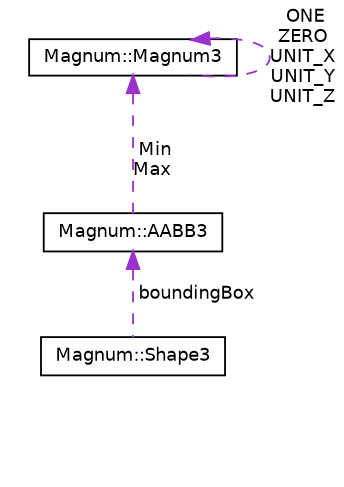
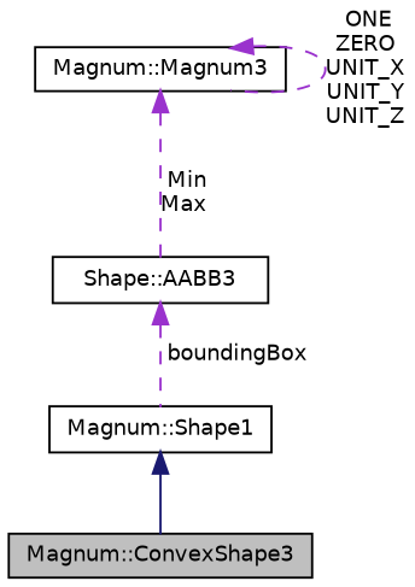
  digraph {
    node [color=black fillcolor=white fontname=Helvetica fontsize=10 shape=record style=filled]
    edge [color=darkorchid3 dir=back fontname=Helvetica fontsize=10 labelfontname=Helvetica labelfontsize=10 style=dashed]
-   n2 [height=0.2 label="Magnum::Shape3" width=0.4]
-   n3 [height=0.2 label="Magnum::AABB3" width=0.4]
+   n1 [fillcolor=grey75 fontcolor=black height=0.2 label="Magnum::ConvexShape3" width=0.4]
+   n2 [height=0.2 label="Magnum::Shape1" width=0.4]
+   n3 [height=0.2 label="Shape::AABB3" width=0.4]
    n4 [height=0.2 label="Magnum::Magnum3" width=0.4]
+   n2 -> n1 [color=midnightblue style=solid]
    n3 -> n2 [label=" boundingBox"]
    n4 -> n3 [label=" Min\nMax"]
    n4 -> n4 [label=" ONE\nZERO\nUNIT_X\nUNIT_Y\nUNIT_Z"]
  }
